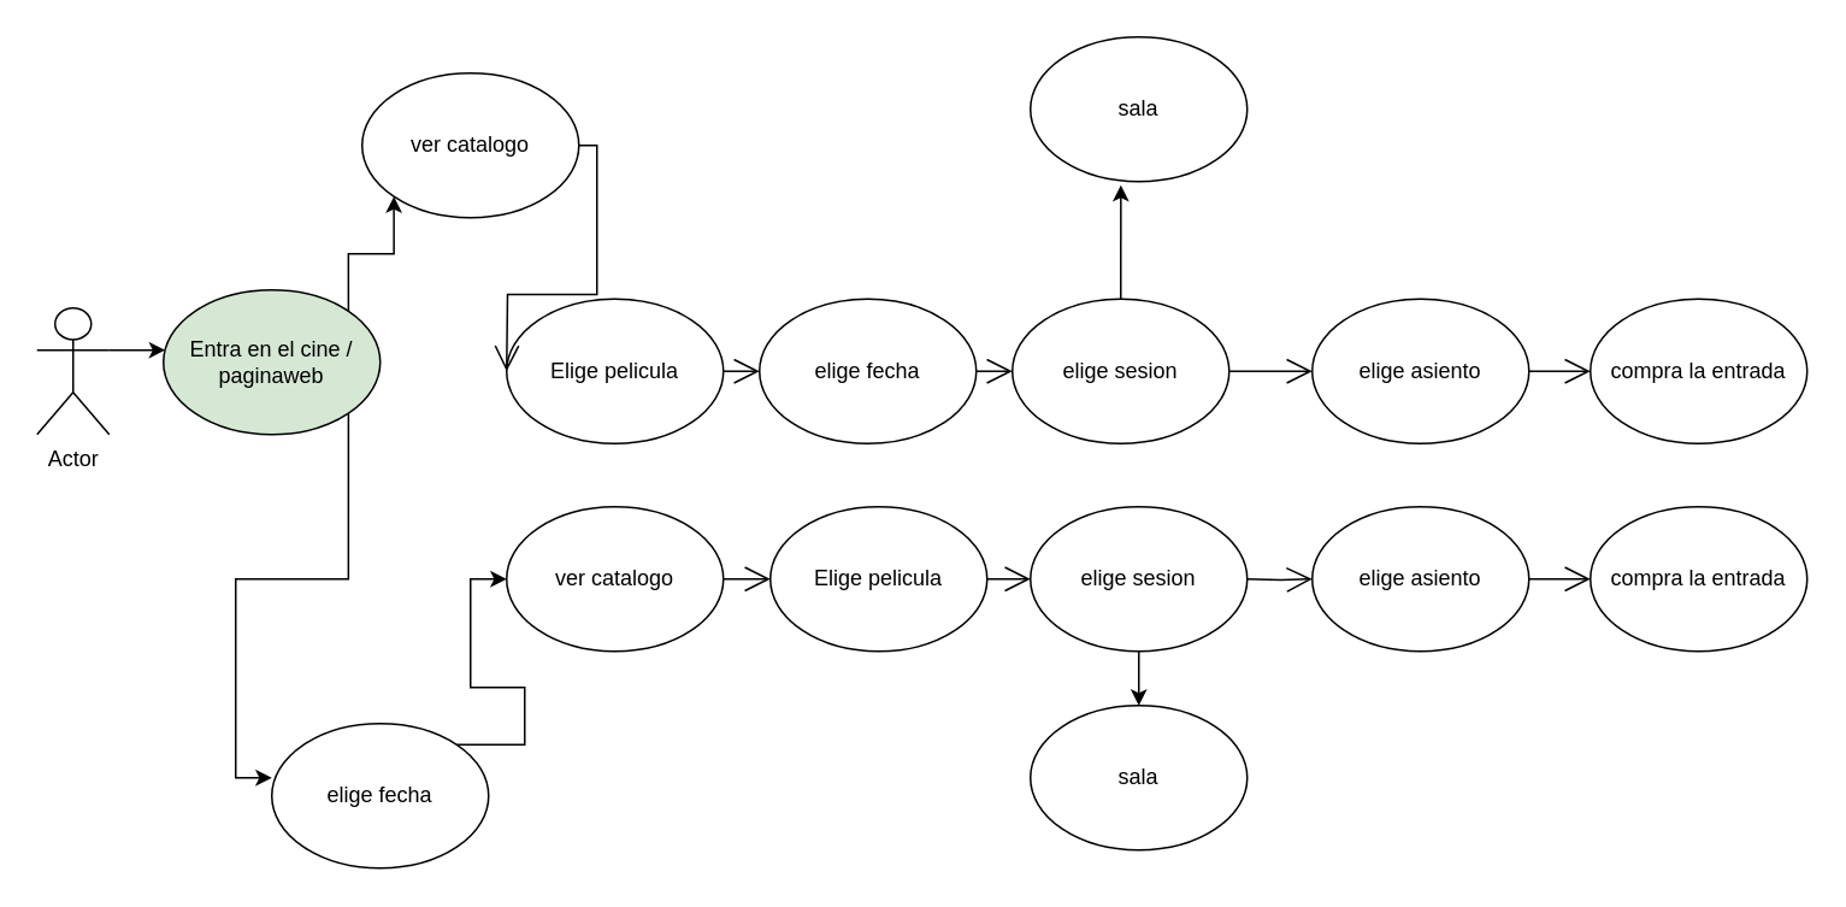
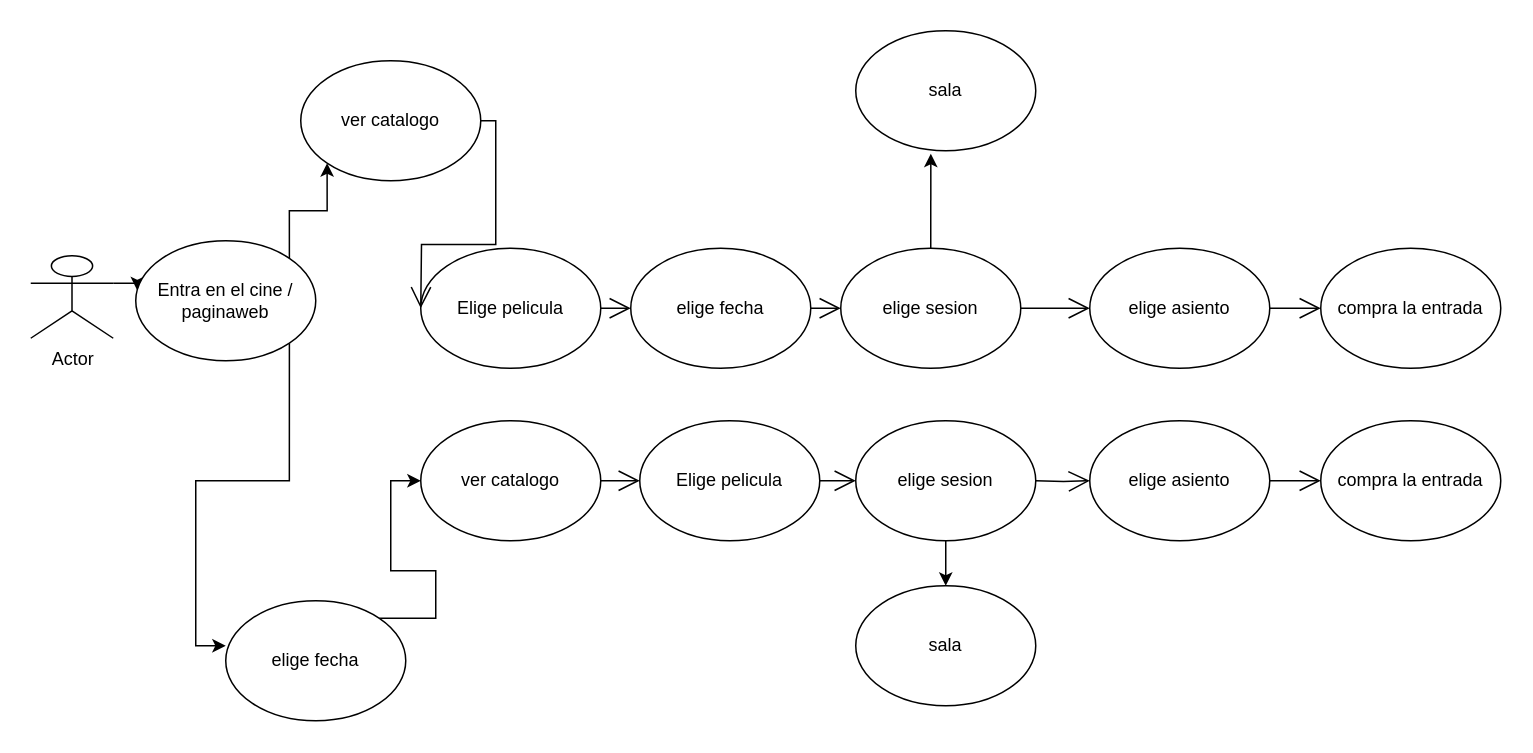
  <mxCell id="0" />
  <mxCell id="1" parent="0" />
  <mxCell id="2" style="edgeStyle=orthogonalEdgeStyle;rounded=0;orthogonalLoop=1;jettySize=auto;html=1;exitX=1;exitY=0.333;exitDx=0;exitDy=0;exitPerimeter=0;entryX=0.008;entryY=0.413;entryDx=0;entryDy=0;entryPerimeter=0;" edge="1" parent="1" source="3" target="6"><mxGeometry relative="1" as="geometry" /></mxCell>
- <mxCell id="3" value="Actor" style="shape=umlActor;verticalLabelPosition=bottom;verticalAlign=top;html=1;" vertex="1" parent="1"><mxGeometry x="20" y="170" width="40" height="70" as="geometry" /></mxCell>
+ <mxCell id="3" value="Actor" style="shape=umlActor;verticalLabelPosition=bottom;verticalAlign=top;html=1;" vertex="1" parent="1"><mxGeometry x="20" y="170" width="55" height="55" as="geometry" /></mxCell>
  <mxCell id="4" style="edgeStyle=orthogonalEdgeStyle;rounded=0;orthogonalLoop=1;jettySize=auto;html=1;exitX=1;exitY=0;exitDx=0;exitDy=0;entryX=0;entryY=1;entryDx=0;entryDy=0;" edge="1" parent="1" source="6" target="8"><mxGeometry relative="1" as="geometry" /></mxCell>
  <mxCell id="5" style="edgeStyle=orthogonalEdgeStyle;rounded=0;orthogonalLoop=1;jettySize=auto;html=1;exitX=1;exitY=1;exitDx=0;exitDy=0;entryX=0;entryY=0.375;entryDx=0;entryDy=0;entryPerimeter=0;" edge="1" parent="1" source="6" target="19"><mxGeometry relative="1" as="geometry" /></mxCell>
- <mxCell id="6" value="Entra en el cine / paginaweb" style="ellipse;whiteSpace=wrap;html=1;fillColor=#d5e8d4;" vertex="1" parent="1"><mxGeometry x="90" y="160" width="120" height="80" as="geometry" /></mxCell>
+ <mxCell id="6" value="Entra en el cine / paginaweb" style="ellipse;whiteSpace=wrap;html=1;" vertex="1" parent="1"><mxGeometry x="90" y="160" width="120" height="80" as="geometry" /></mxCell>
  <mxCell id="7" value="Elige pelicula" style="ellipse;whiteSpace=wrap;html=1;" vertex="1" parent="1"><mxGeometry x="280" y="165" width="120" height="80" as="geometry" /></mxCell>
  <mxCell id="8" value="ver catalogo" style="ellipse;whiteSpace=wrap;html=1;" vertex="1" parent="1"><mxGeometry x="200" y="40" width="120" height="80" as="geometry" /></mxCell>
  <mxCell id="9" style="edgeStyle=orthogonalEdgeStyle;rounded=0;orthogonalLoop=1;jettySize=auto;html=1;exitX=0.5;exitY=0;exitDx=0;exitDy=0;entryX=0.417;entryY=1.025;entryDx=0;entryDy=0;entryPerimeter=0;" edge="1" parent="1" source="10" target="11"><mxGeometry relative="1" as="geometry" /></mxCell>
  <mxCell id="10" value="elige sesion" style="ellipse;whiteSpace=wrap;html=1;" vertex="1" parent="1"><mxGeometry x="560" y="165" width="120" height="80" as="geometry" /></mxCell>
  <mxCell id="11" value="sala" style="ellipse;whiteSpace=wrap;html=1;" vertex="1" parent="1"><mxGeometry x="570" y="20" width="120" height="80" as="geometry" /></mxCell>
  <mxCell id="12" value="elige asiento" style="ellipse;whiteSpace=wrap;html=1;" vertex="1" parent="1"><mxGeometry x="726" y="165" width="120" height="80" as="geometry" /></mxCell>
  <mxCell id="13" value="" style="endArrow=open;endFill=1;endSize=12;html=1;rounded=0;edgeStyle=orthogonalEdgeStyle;exitX=1;exitY=0.5;exitDx=0;exitDy=0;entryX=0;entryY=0.5;entryDx=0;entryDy=0;" edge="1" parent="1" source="7" target="30"><mxGeometry width="160" relative="1" as="geometry"><mxPoint x="336" y="145" as="sourcePoint" /><mxPoint x="426" y="205" as="targetPoint" /></mxGeometry></mxCell>
  <mxCell id="14" value="" style="endArrow=open;endFill=1;endSize=12;html=1;rounded=0;edgeStyle=orthogonalEdgeStyle;entryX=0;entryY=0.5;entryDx=0;entryDy=0;exitX=1;exitY=0.5;exitDx=0;exitDy=0;" edge="1" parent="1" source="10" target="12"><mxGeometry width="160" relative="1" as="geometry"><mxPoint x="696" y="205" as="sourcePoint" /><mxPoint x="516" y="165" as="targetPoint" /></mxGeometry></mxCell>
  <mxCell id="15" value="" style="endArrow=open;endFill=1;endSize=12;html=1;rounded=0;edgeStyle=orthogonalEdgeStyle;exitX=1;exitY=0.5;exitDx=0;exitDy=0;" edge="1" parent="1" source="8"><mxGeometry width="160" relative="1" as="geometry"><mxPoint x="310" y="255" as="sourcePoint" /><mxPoint x="280" y="205" as="targetPoint" /></mxGeometry></mxCell>
  <mxCell id="16" value="compra la entrada" style="ellipse;whiteSpace=wrap;html=1;" vertex="1" parent="1"><mxGeometry x="880" y="165" width="120" height="80" as="geometry" /></mxCell>
  <mxCell id="17" value="" style="endArrow=open;endFill=1;endSize=12;html=1;rounded=0;edgeStyle=orthogonalEdgeStyle;entryX=0;entryY=0.5;entryDx=0;entryDy=0;exitX=1;exitY=0.5;exitDx=0;exitDy=0;" edge="1" parent="1" source="12" target="16"><mxGeometry width="160" relative="1" as="geometry"><mxPoint x="850" y="205" as="sourcePoint" /><mxPoint x="510" y="210" as="targetPoint" /></mxGeometry></mxCell>
  <mxCell id="18" style="edgeStyle=orthogonalEdgeStyle;rounded=0;orthogonalLoop=1;jettySize=auto;html=1;exitX=1;exitY=0;exitDx=0;exitDy=0;entryX=0;entryY=0.5;entryDx=0;entryDy=0;" edge="1" parent="1" source="19" target="21"><mxGeometry relative="1" as="geometry" /></mxCell>
  <mxCell id="19" value="elige fecha" style="ellipse;whiteSpace=wrap;html=1;" vertex="1" parent="1"><mxGeometry x="150" y="400" width="120" height="80" as="geometry" /></mxCell>
  <mxCell id="20" value="Elige pelicula" style="ellipse;whiteSpace=wrap;html=1;" vertex="1" parent="1"><mxGeometry x="426" y="280" width="120" height="80" as="geometry" /></mxCell>
  <mxCell id="21" value="ver catalogo" style="ellipse;whiteSpace=wrap;html=1;" vertex="1" parent="1"><mxGeometry x="280" y="280" width="120" height="80" as="geometry" /></mxCell>
  <mxCell id="22" style="edgeStyle=orthogonalEdgeStyle;rounded=0;orthogonalLoop=1;jettySize=auto;html=1;exitX=0.5;exitY=1;exitDx=0;exitDy=0;entryX=0.5;entryY=0;entryDx=0;entryDy=0;" edge="1" parent="1" source="23" target="24"><mxGeometry relative="1" as="geometry" /></mxCell>
  <mxCell id="23" value="elige sesion" style="ellipse;whiteSpace=wrap;html=1;" vertex="1" parent="1"><mxGeometry x="570" y="280" width="120" height="80" as="geometry" /></mxCell>
  <mxCell id="24" value="sala" style="ellipse;whiteSpace=wrap;html=1;" vertex="1" parent="1"><mxGeometry x="570" y="390" width="120" height="80" as="geometry" /></mxCell>
  <mxCell id="25" value="elige asiento" style="ellipse;whiteSpace=wrap;html=1;" vertex="1" parent="1"><mxGeometry x="726" y="280" width="120" height="80" as="geometry" /></mxCell>
  <mxCell id="26" value="" style="endArrow=open;endFill=1;endSize=12;html=1;rounded=0;edgeStyle=orthogonalEdgeStyle;exitX=1;exitY=0.5;exitDx=0;exitDy=0;entryX=0;entryY=0.5;entryDx=0;entryDy=0;" edge="1" parent="1" source="20" target="23"><mxGeometry width="160" relative="1" as="geometry"><mxPoint x="476" y="260" as="sourcePoint" /><mxPoint x="566" y="320" as="targetPoint" /></mxGeometry></mxCell>
  <mxCell id="27" value="" style="endArrow=open;endFill=1;endSize=12;html=1;rounded=0;edgeStyle=orthogonalEdgeStyle;exitX=1;exitY=0.5;exitDx=0;exitDy=0;entryX=0;entryY=0.5;entryDx=0;entryDy=0;" edge="1" parent="1" source="21" target="20"><mxGeometry width="160" relative="1" as="geometry"><mxPoint x="450" y="370" as="sourcePoint" /><mxPoint x="420" y="320" as="targetPoint" /></mxGeometry></mxCell>
  <mxCell id="28" value="compra la entrada" style="ellipse;whiteSpace=wrap;html=1;" vertex="1" parent="1"><mxGeometry x="880" y="280" width="120" height="80" as="geometry" /></mxCell>
  <mxCell id="29" value="" style="endArrow=open;endFill=1;endSize=12;html=1;rounded=0;edgeStyle=orthogonalEdgeStyle;entryX=0;entryY=0.5;entryDx=0;entryDy=0;exitX=1;exitY=0.5;exitDx=0;exitDy=0;" edge="1" parent="1" source="25" target="28"><mxGeometry width="160" relative="1" as="geometry"><mxPoint x="990" y="320" as="sourcePoint" /><mxPoint x="650" y="325" as="targetPoint" /></mxGeometry></mxCell>
  <mxCell id="30" value="elige fecha" style="ellipse;whiteSpace=wrap;html=1;" vertex="1" parent="1"><mxGeometry x="420" y="165" width="120" height="80" as="geometry" /></mxCell>
  <mxCell id="31" value="" style="endArrow=open;endFill=1;endSize=12;html=1;rounded=0;edgeStyle=orthogonalEdgeStyle;exitX=1;exitY=0.5;exitDx=0;exitDy=0;entryX=0;entryY=0.5;entryDx=0;entryDy=0;" edge="1" parent="1" source="30" target="10"><mxGeometry width="160" relative="1" as="geometry"><mxPoint x="430" y="300" as="sourcePoint" /><mxPoint x="590" y="300" as="targetPoint" /></mxGeometry></mxCell>
  <mxCell id="32" value="" style="endArrow=open;endFill=1;endSize=12;html=1;rounded=0;edgeStyle=orthogonalEdgeStyle;entryX=0;entryY=0.5;entryDx=0;entryDy=0;" edge="1" parent="1" target="25"><mxGeometry width="160" relative="1" as="geometry"><mxPoint x="690" y="320" as="sourcePoint" /><mxPoint x="590" y="290" as="targetPoint" /></mxGeometry></mxCell>
